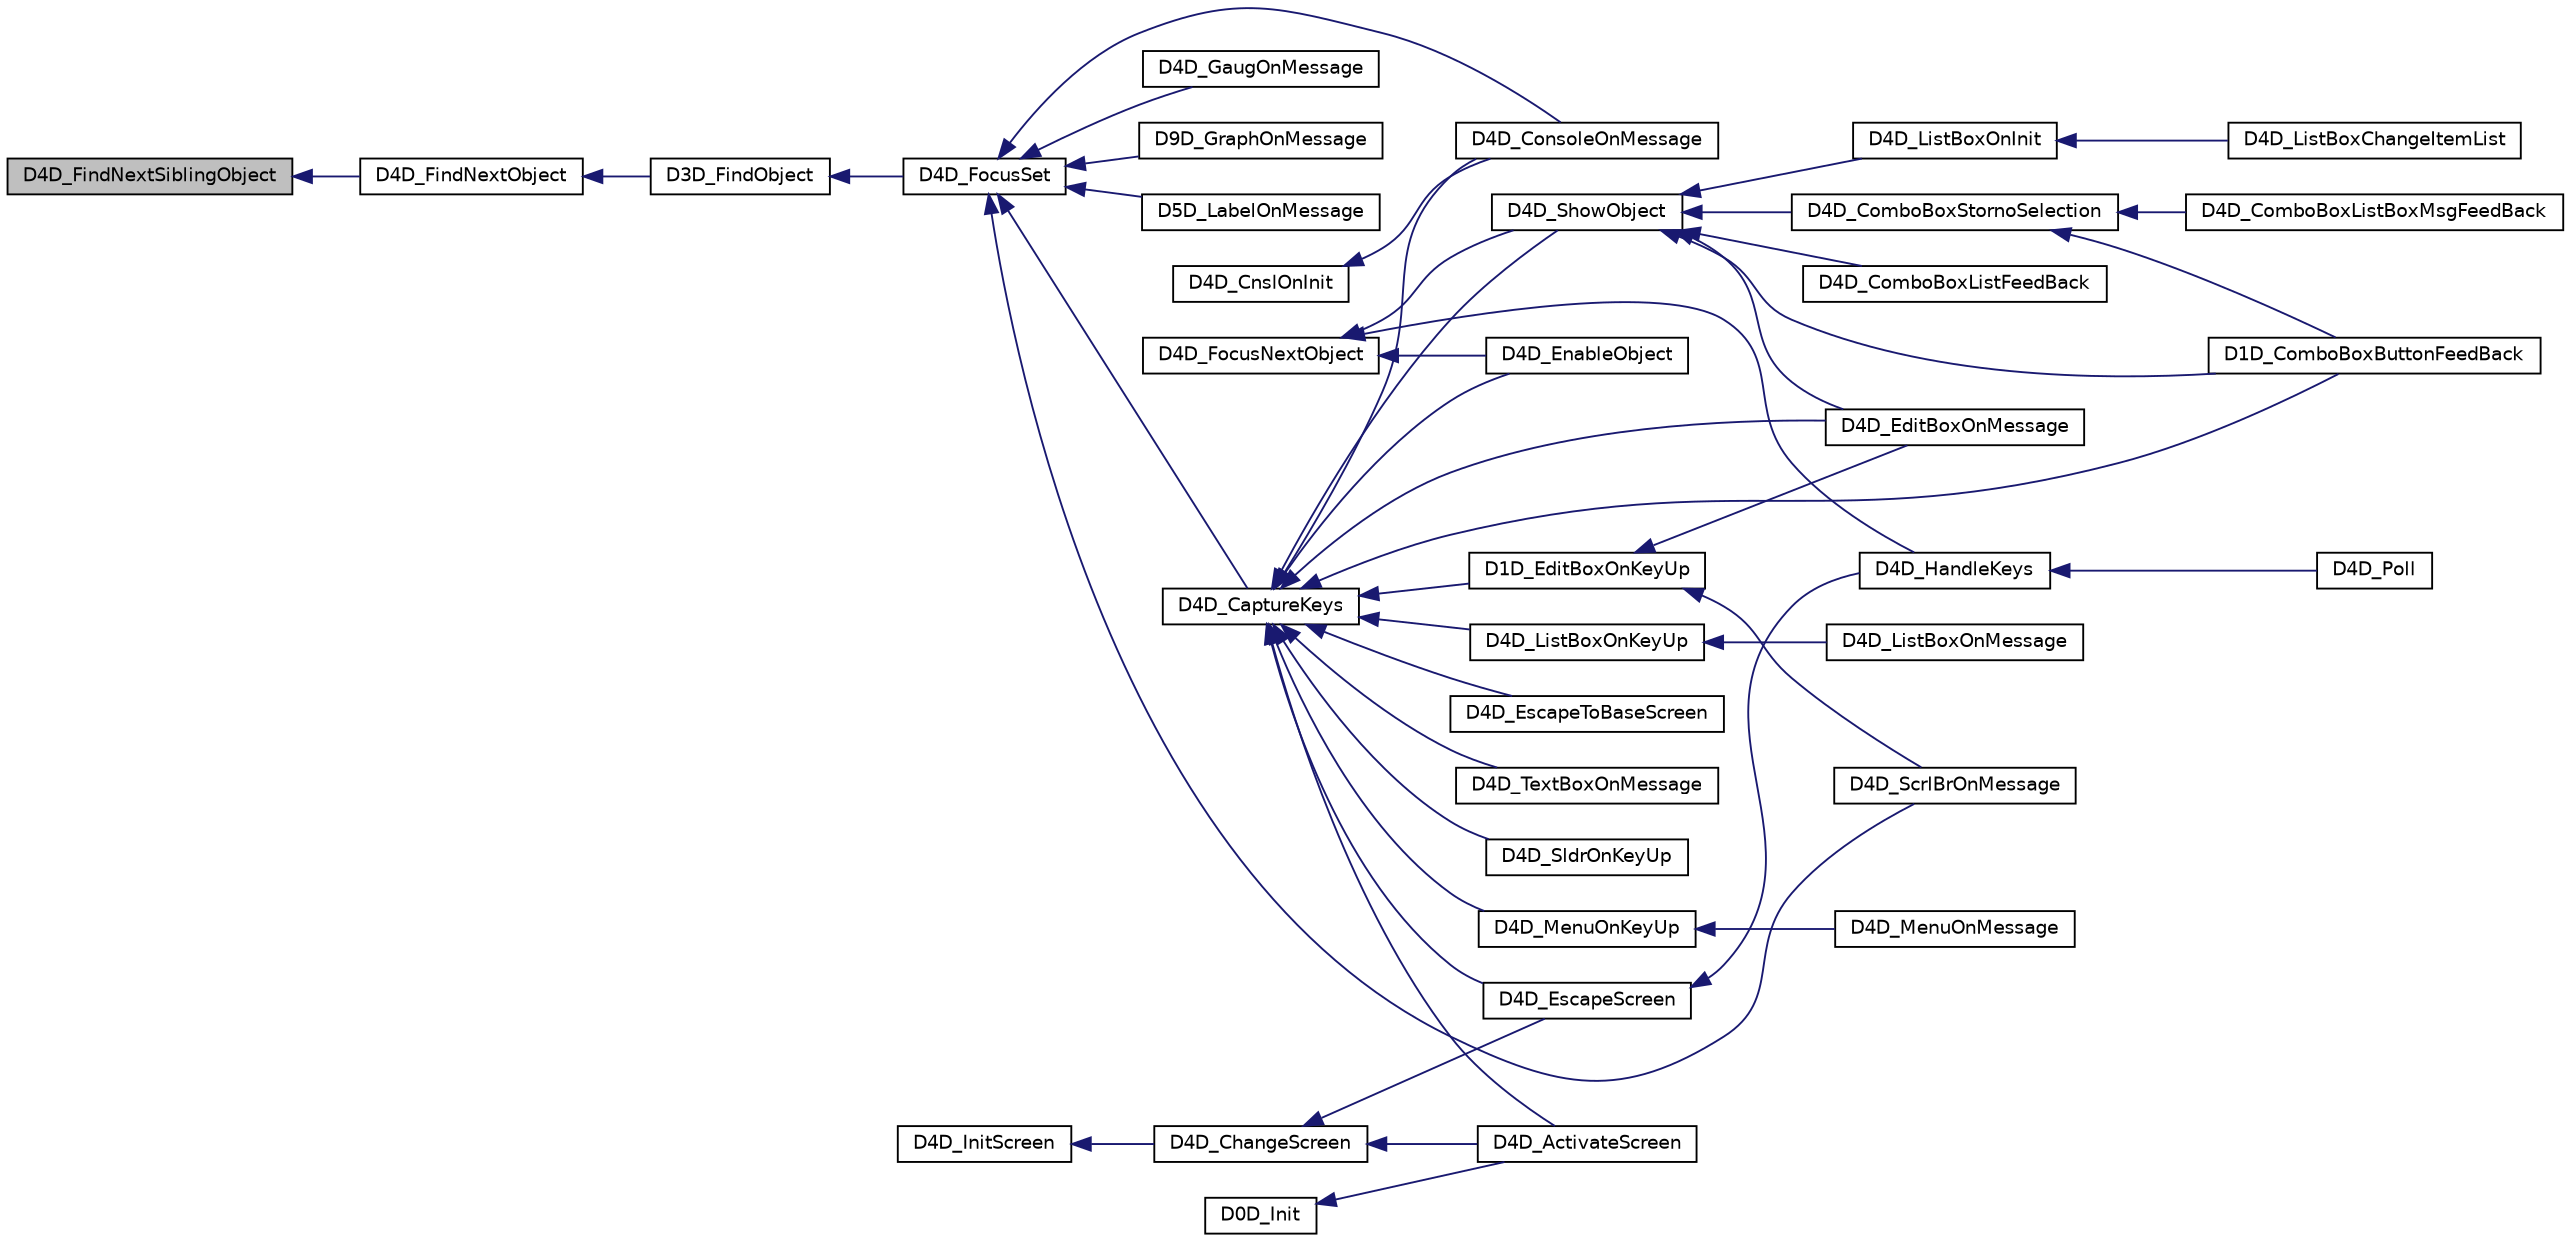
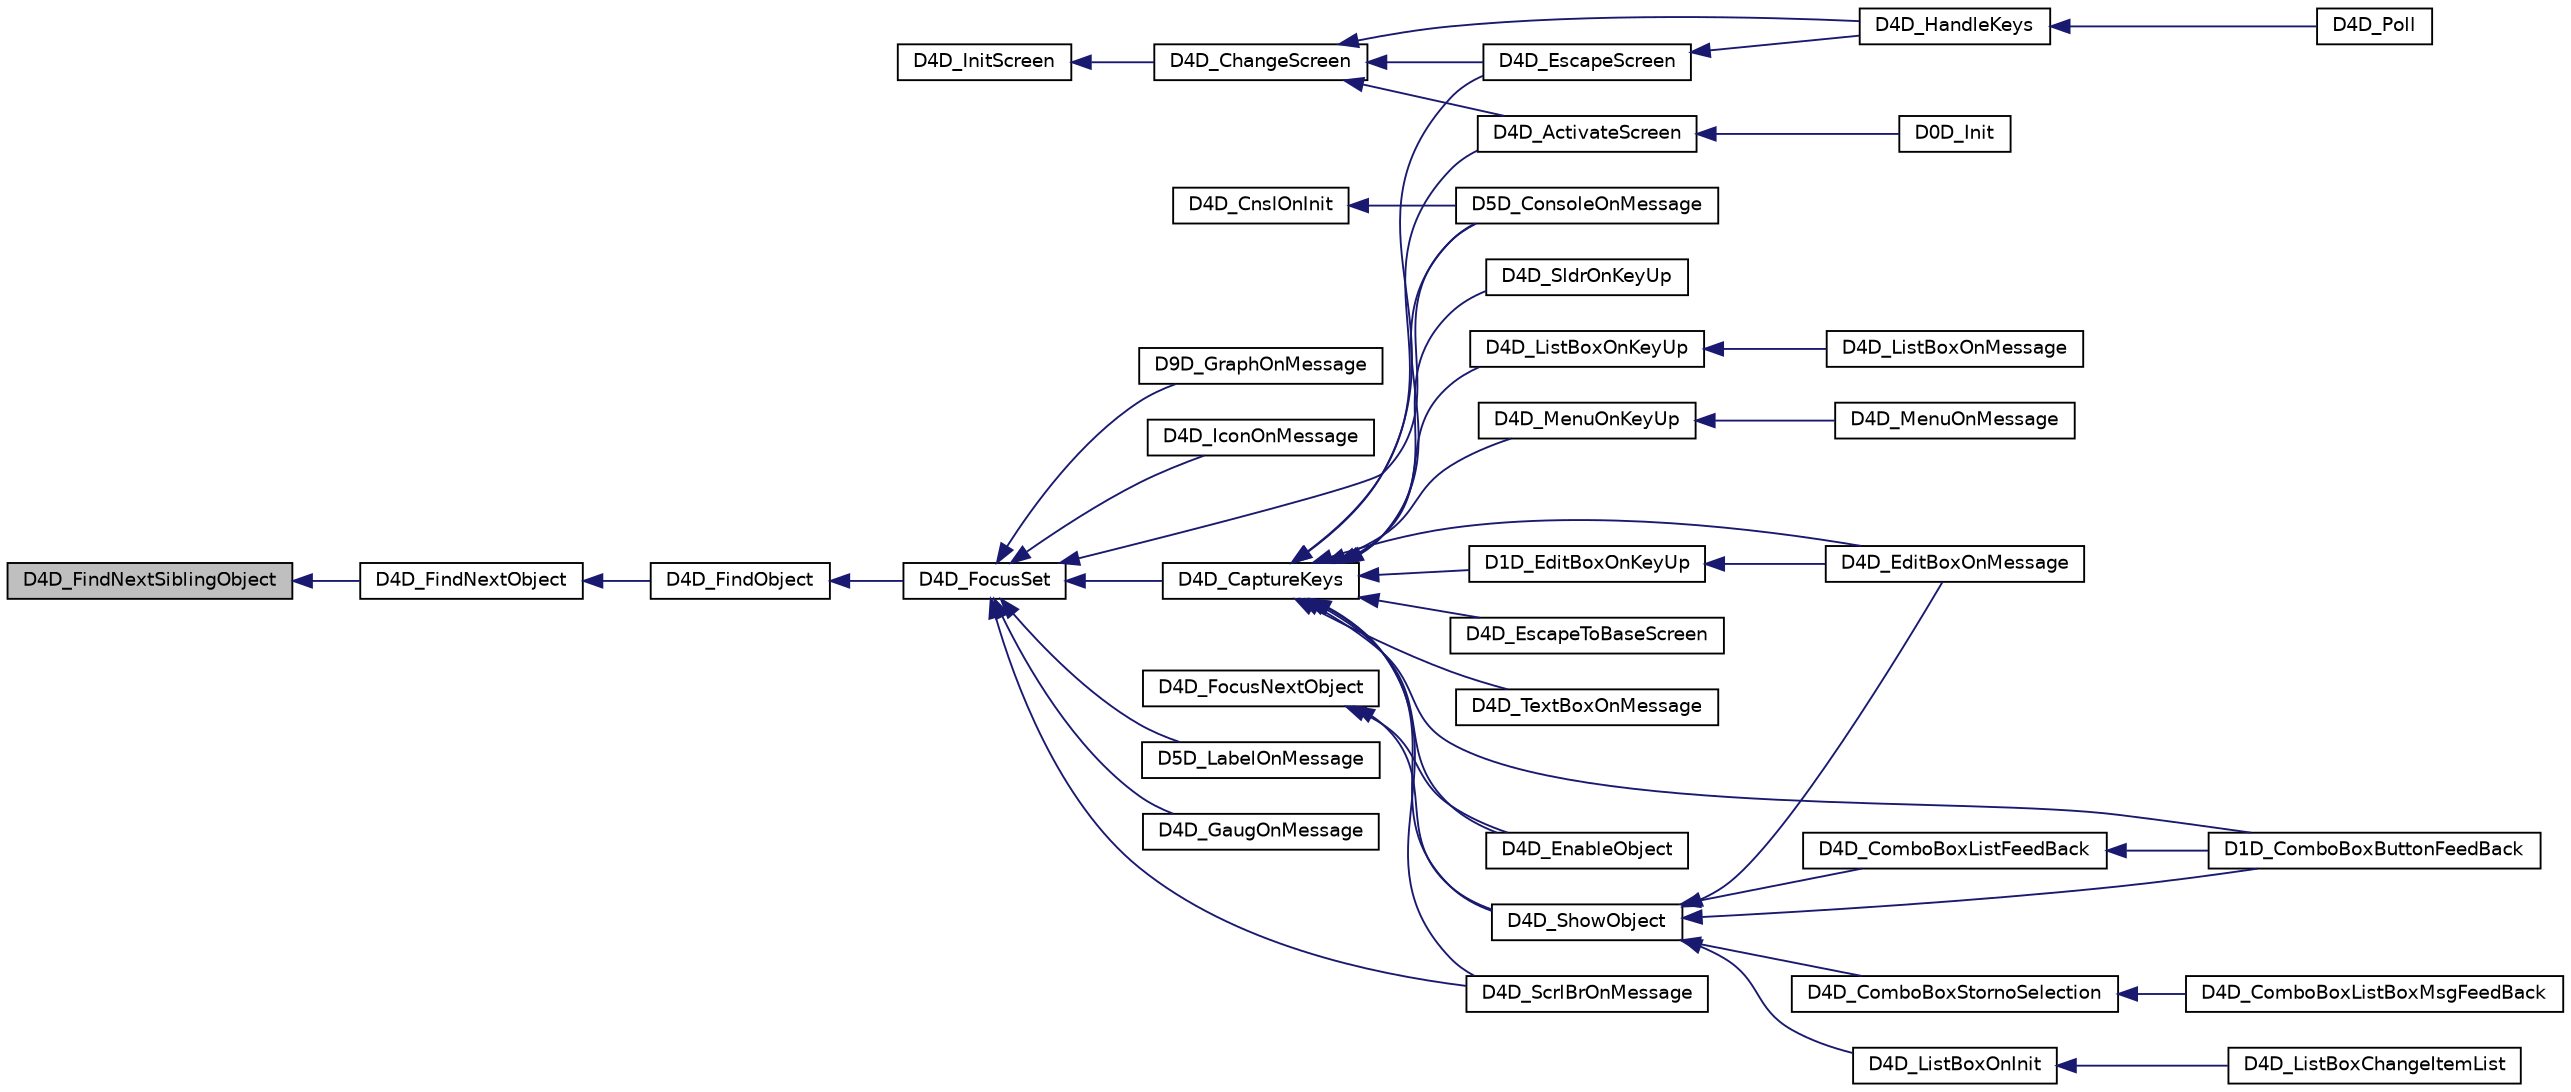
  digraph {
    rankdir=LR
    node [color=black fillcolor=white fontname=Helvetica fontsize=10 shape=record style=filled]
    edge [color=midnightblue dir=back fontname=Helvetica fontsize=10 labelfontname=Helvetica labelfontsize=10 style=solid]
    n1 [fillcolor=grey75 fontcolor=black height=0.2 label=D4D_FindNextSiblingObject width=0.4]
    n2 [height=0.2 label=D4D_FindNextObject width=0.4]
-   n3 [height=0.2 label=D3D_FindObject width=0.4]
+   n3 [height=0.2 label=D4D_FindObject width=0.4]
    n4 [height=0.2 label=D4D_FocusNextObject width=0.4]
    n5 [height=0.2 label=D4D_HandleKeys width=0.4]
    n6 [height=0.2 label=D4D_ShowObject width=0.4]
    n7 [height=0.2 label=D4D_EnableObject width=0.4]
    n8 [height=0.2 label=D4D_FocusSet width=0.4]
    n9 [height=0.2 label=D4D_Poll width=0.4]
    n10 [height=0.2 label=D4D_ComboBoxListFeedBack width=0.4]
    n11 [height=0.2 label=D1D_ComboBoxButtonFeedBack width=0.4]
    n12 [height=0.2 label=D4D_ComboBoxStornoSelection width=0.4]
    n13 [height=0.2 label=D4D_ListBoxOnInit width=0.4]
    n14 [height=0.2 label=D4D_EditBoxOnMessage width=0.4]
    n15 [height=0.2 label=D4D_InitScreen width=0.4]
    n16 [height=0.2 label=D4D_ChangeScreen width=0.4]
    n17 [height=0.2 label=D4D_ComboBoxListBoxMsgFeedBack width=0.4]
    n18 [height=0.2 label=D4D_CnslOnInit width=0.4]
-   n19 [height=0.2 label=D4D_ConsoleOnMessage width=0.4]
+   n19 [height=0.2 label=D5D_ConsoleOnMessage width=0.4]
    n20 [height=0.2 label=D4D_ListBoxChangeItemList width=0.4]
    n21 [height=0.2 label=D4D_ListBoxOnMessage width=0.4]
    n22 [height=0.2 label=D4D_ActivateScreen width=0.4]
    n23 [height=0.2 label=D4D_EscapeScreen width=0.4]
    n24 [height=0.2 label=D0D_Init width=0.4]
    n25 [height=0.2 label=D4D_EscapeToBaseScreen width=0.4]
    n26 [height=0.2 label=D4D_GaugOnMessage width=0.4]
    n27 [height=0.2 label=D9D_GraphOnMessage width=0.4]
+   n28 [height=0.2 label=D4D_IconOnMessage width=0.4]
    n29 [height=0.2 label=D5D_LabelOnMessage width=0.4]
    n30 [height=0.2 label=D4D_CaptureKeys width=0.4]
    n31 [height=0.2 label=D4D_ScrlBrOnMessage width=0.4]
    n32 [height=0.2 label=D4D_TextBoxOnMessage width=0.4]
    n33 [height=0.2 label=D1D_EditBoxOnKeyUp width=0.4]
    n34 [height=0.2 label=D4D_ListBoxOnKeyUp width=0.4]
    n35 [height=0.2 label=D4D_MenuOnKeyUp width=0.4]
    n36 [height=0.2 label=D4D_SldrOnKeyUp width=0.4]
    n37 [height=0.2 label=D4D_MenuOnMessage width=0.4]
    n1 -> n2
    n2 -> n3
    n3 -> n8
-   n4 -> n5
+   n16 -> n5
    n4 -> n6
    n4 -> n7
    n5 -> n9
    n6 -> n10
    n6 -> n11
    n6 -> n12
    n6 -> n13
    n6 -> n14
    n8 -> n19
    n8 -> n26
    n8 -> n27
+   n8 -> n28
    n8 -> n29
    n8 -> n30
    n8 -> n31
-   n12 -> n11
+   n10 -> n11
    n12 -> n17
    n13 -> n20
    n15 -> n16
    n16 -> n22
    n16 -> n23
    n18 -> n19
-   n24 -> n22
+   n22 -> n24
    n23 -> n5
    n30 -> n6
    n30 -> n7
    n30 -> n11
    n30 -> n14
    n30 -> n19
    n30 -> n22
    n30 -> n23
    n30 -> n25
-   n33 -> n31
+   n30 -> n31
    n30 -> n32
    n30 -> n33
    n30 -> n34
    n30 -> n35
    n30 -> n36
    n33 -> n14
    n34 -> n21
    n35 -> n37
  }
